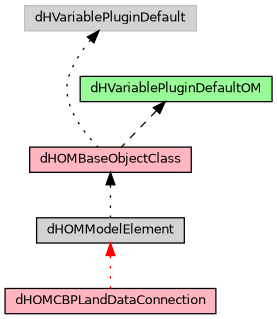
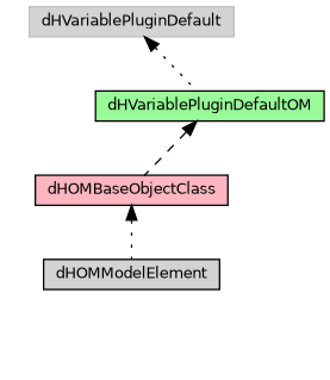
  digraph {
    node [color=black fillcolor=lightpink fontname=Helvetica fontsize=10 shape=record style=filled]
    edge [color=black dir=back fontname=Helvetica fontsize=10 labelfontname=Helvetica labelfontsize=10 style=dotted]
-   n1 [fontcolor=black height=0.2 label=dHOMCBPLandDataConnection width=0.4]
    n2 [fillcolor=lightgrey height=0.2 label=dHOMModelElement width=0.4]
    n3 [height=0.2 label=dHOMBaseObjectClass width=0.4]
    n4 [fillcolor=palegreen height=0.2 label=dHVariablePluginDefaultOM width=0.4]
    n5 [color=grey75 fillcolor=lightgrey height=0.2 label=dHVariablePluginDefault width=0.4]
-   n2 -> n1 [color=red]
    n3 -> n2
    n4 -> n3 [style=dashed]
-   n5 -> n3
+   n5 -> n4
  }
